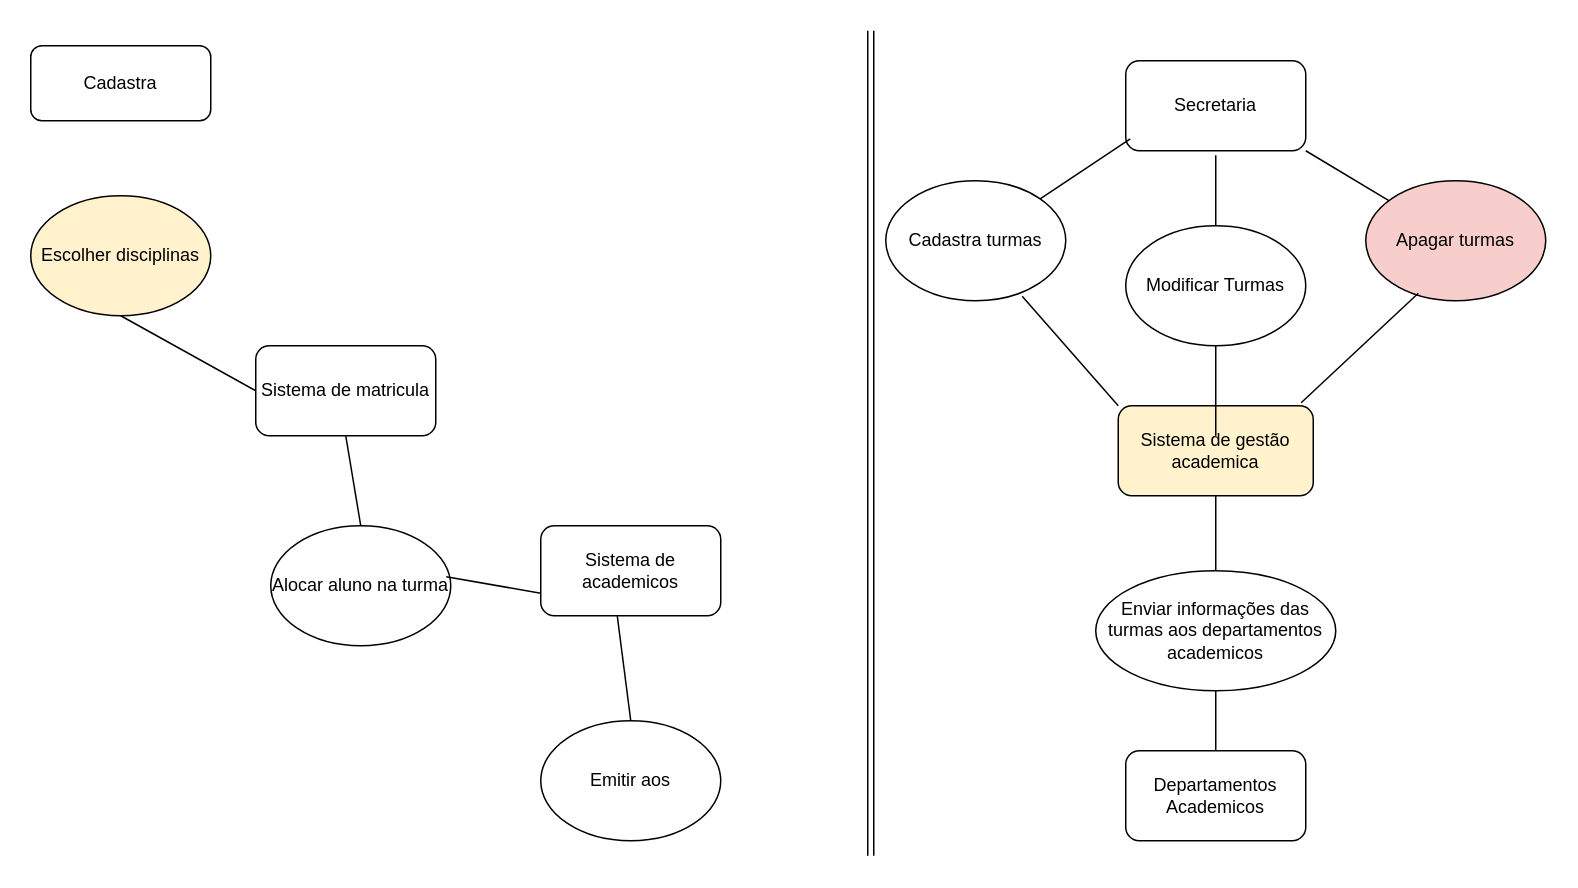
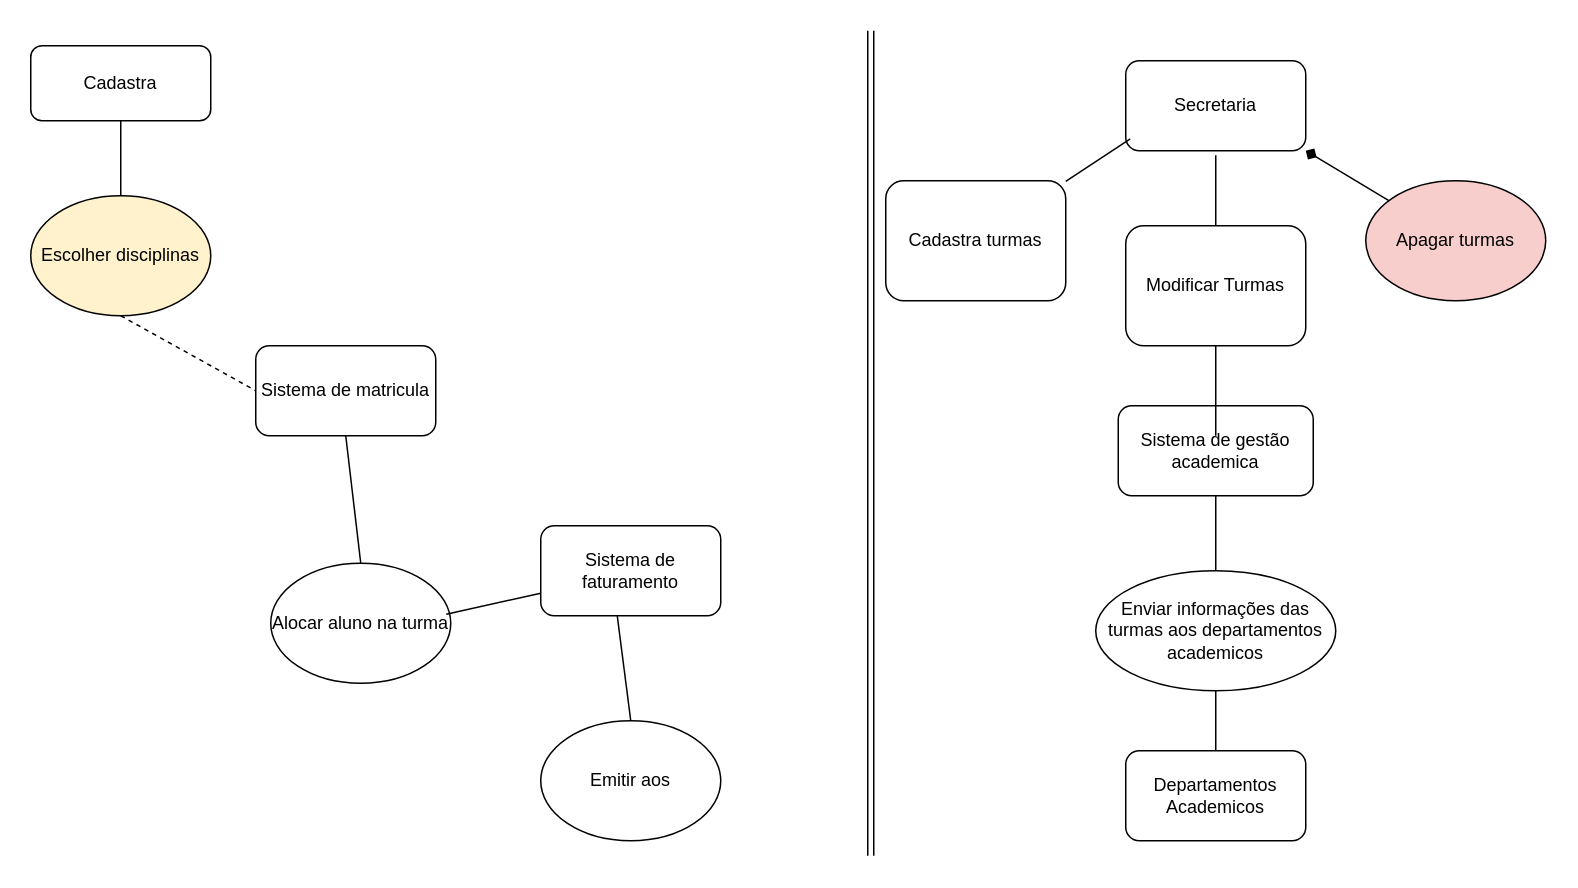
  <mxCell id="0" />
  <mxCell id="1" parent="0" />
- <mxCell id="2" value="Sistema de academicos" style="rounded=1;whiteSpace=wrap;html=1;" vertex="1" parent="1"><mxGeometry x="360" y="350" width="120" height="60" as="geometry" /></mxCell>
+ <mxCell id="2" value="Sistema de faturamento" style="rounded=1;whiteSpace=wrap;html=1;" vertex="1" parent="1"><mxGeometry x="360" y="350" width="120" height="60" as="geometry" /></mxCell>
  <mxCell id="3" value="Sistema de matricula" style="rounded=1;whiteSpace=wrap;html=1;" vertex="1" parent="1"><mxGeometry x="170" y="230" width="120" height="60" as="geometry" /></mxCell>
  <mxCell id="4" value="Cadastra" style="rounded=1;whiteSpace=wrap;html=1;" vertex="1" parent="1"><mxGeometry x="20" y="30" width="120" height="50" as="geometry" /></mxCell>
  <mxCell id="5" value="Emitir aos" style="ellipse;whiteSpace=wrap;html=1;" vertex="1" parent="1"><mxGeometry x="360" y="480" width="120" height="80" as="geometry" /></mxCell>
- <mxCell id="6" value="Alocar aluno na turma" style="ellipse;whiteSpace=wrap;html=1;" vertex="1" parent="1"><mxGeometry x="180" y="350" width="120" height="80" as="geometry" /></mxCell>
+ <mxCell id="6" value="Alocar aluno na turma" style="ellipse;whiteSpace=wrap;html=1;" vertex="1" parent="1"><mxGeometry x="180" y="375" width="120" height="80" as="geometry" /></mxCell>
  <mxCell id="7" value="Escolher disciplinas" style="ellipse;whiteSpace=wrap;html=1;fillColor=#fff2cc;" vertex="1" parent="1"><mxGeometry x="20" y="130" width="120" height="80" as="geometry" /></mxCell>
- <mxCell id="9" value="" style="endArrow=none;html=1;rounded=0;exitX=0.5;exitY=1;exitDx=0;exitDy=0;entryX=0;entryY=0.5;entryDx=0;entryDy=0;" edge="1" parent="1" source="7" target="3"><mxGeometry width="50" height="50" relative="1" as="geometry"><mxPoint x="200" y="370" as="sourcePoint" /><mxPoint x="160" y="260" as="targetPoint" /></mxGeometry></mxCell>
+ <mxCell id="8" value="" style="endArrow=none;html=1;rounded=0;exitX=0.5;exitY=1;exitDx=0;exitDy=0;" edge="1" parent="1" source="4" target="7"><mxGeometry width="50" height="50" relative="1" as="geometry"><mxPoint x="370" y="410" as="sourcePoint" /><mxPoint x="420" y="360" as="targetPoint" /></mxGeometry></mxCell>
+ <mxCell id="9" value="" style="endArrow=none;html=1;rounded=0;exitX=0.5;exitY=1;exitDx=0;exitDy=0;entryX=0;entryY=0.5;entryDx=0;entryDy=0;dashed=1;" edge="1" parent="1" source="7" target="3"><mxGeometry width="50" height="50" relative="1" as="geometry"><mxPoint x="200" y="370" as="sourcePoint" /><mxPoint x="160" y="260" as="targetPoint" /></mxGeometry></mxCell>
  <mxCell id="10" value="" style="endArrow=none;html=1;rounded=0;exitX=0.5;exitY=1;exitDx=0;exitDy=0;entryX=0.5;entryY=0;entryDx=0;entryDy=0;" edge="1" parent="1" source="3" target="6"><mxGeometry width="50" height="50" relative="1" as="geometry"><mxPoint x="370" y="410" as="sourcePoint" /><mxPoint x="420" y="360" as="targetPoint" /></mxGeometry></mxCell>
  <mxCell id="11" value="" style="endArrow=none;html=1;rounded=0;exitX=0.975;exitY=0.425;exitDx=0;exitDy=0;exitPerimeter=0;entryX=0;entryY=0.75;entryDx=0;entryDy=0;" edge="1" parent="1" source="6" target="2"><mxGeometry width="50" height="50" relative="1" as="geometry"><mxPoint x="370" y="410" as="sourcePoint" /><mxPoint x="420" y="360" as="targetPoint" /></mxGeometry></mxCell>
  <mxCell id="12" value="" style="endArrow=none;html=1;rounded=0;entryX=0.425;entryY=1;entryDx=0;entryDy=0;entryPerimeter=0;exitX=0.5;exitY=0;exitDx=0;exitDy=0;" edge="1" parent="1" source="5" target="2"><mxGeometry width="50" height="50" relative="1" as="geometry"><mxPoint x="370" y="410" as="sourcePoint" /><mxPoint x="420" y="360" as="targetPoint" /></mxGeometry></mxCell>
  <mxCell id="13" value="" style="shape=link;html=1;rounded=0;" edge="1" parent="1"><mxGeometry width="100" relative="1" as="geometry"><mxPoint x="580" y="20" as="sourcePoint" /><mxPoint x="580" y="570" as="targetPoint" /></mxGeometry></mxCell>
  <mxCell id="14" value="Departamentos Academicos" style="rounded=1;whiteSpace=wrap;html=1;" vertex="1" parent="1"><mxGeometry x="750" y="500" width="120" height="60" as="geometry" /></mxCell>
- <mxCell id="15" value="Sistema de gestão academica" style="rounded=1;whiteSpace=wrap;html=1;fillColor=#fff2cc;" vertex="1" parent="1"><mxGeometry x="745" y="270" width="130" height="60" as="geometry" /></mxCell>
+ <mxCell id="15" value="Sistema de gestão academica" style="rounded=1;whiteSpace=wrap;html=1;" vertex="1" parent="1"><mxGeometry x="745" y="270" width="130" height="60" as="geometry" /></mxCell>
  <mxCell id="16" value="Secretaria" style="rounded=1;whiteSpace=wrap;html=1;" vertex="1" parent="1"><mxGeometry x="750" y="40" width="120" height="60" as="geometry" /></mxCell>
  <mxCell id="17" value="Enviar informações das turmas aos departamentos academicos" style="ellipse;whiteSpace=wrap;html=1;" vertex="1" parent="1"><mxGeometry x="730" y="380" width="160" height="80" as="geometry" /></mxCell>
  <mxCell id="18" value="Apagar turmas" style="ellipse;whiteSpace=wrap;html=1;fillColor=#f8cecc;" vertex="1" parent="1"><mxGeometry x="910" y="120" width="120" height="80" as="geometry" /></mxCell>
- <mxCell id="19" value="Modificar Turmas" style="ellipse;whiteSpace=wrap;html=1;" vertex="1" parent="1"><mxGeometry x="750" y="150" width="120" height="80" as="geometry" /></mxCell>
- <mxCell id="20" value="Cadastra turmas" style="ellipse;whiteSpace=wrap;html=1;" vertex="1" parent="1"><mxGeometry x="590" y="120" width="120" height="80" as="geometry" /></mxCell>
+ <mxCell id="19" value="Modificar Turmas" style="whiteSpace=wrap;html=1;rounded=1;" vertex="1" parent="1"><mxGeometry x="750" y="150" width="120" height="80" as="geometry" /></mxCell>
+ <mxCell id="20" value="Cadastra turmas" style="whiteSpace=wrap;html=1;rounded=1;" vertex="1" parent="1"><mxGeometry x="590" y="120" width="120" height="80" as="geometry" /></mxCell>
  <mxCell id="21" value="" style="endArrow=none;html=1;rounded=0;entryX=0.025;entryY=0.867;entryDx=0;entryDy=0;entryPerimeter=0;" edge="1" parent="1" source="20" target="16"><mxGeometry width="50" height="50" relative="1" as="geometry"><mxPoint x="520" y="280" as="sourcePoint" /><mxPoint x="570" y="230" as="targetPoint" /></mxGeometry></mxCell>
  <mxCell id="22" value="" style="endArrow=none;html=1;rounded=0;" edge="1" parent="1" source="19"><mxGeometry width="50" height="50" relative="1" as="geometry"><mxPoint x="520" y="280" as="sourcePoint" /><mxPoint x="810" y="103" as="targetPoint" /></mxGeometry></mxCell>
- <mxCell id="23" value="" style="endArrow=none;html=1;rounded=0;entryX=1;entryY=1;entryDx=0;entryDy=0;" edge="1" parent="1" source="18" target="16"><mxGeometry width="50" height="50" relative="1" as="geometry"><mxPoint x="520" y="280" as="sourcePoint" /><mxPoint x="570" y="230" as="targetPoint" /></mxGeometry></mxCell>
- <mxCell id="24" value="" style="endArrow=none;html=1;rounded=0;entryX=0.758;entryY=0.963;entryDx=0;entryDy=0;entryPerimeter=0;exitX=0;exitY=0;exitDx=0;exitDy=0;" edge="1" parent="1" source="15" target="20"><mxGeometry width="50" height="50" relative="1" as="geometry"><mxPoint x="520" y="280" as="sourcePoint" /><mxPoint x="570" y="230" as="targetPoint" /></mxGeometry></mxCell>
+ <mxCell id="23" value="" style="endArrow=diamond;html=1;rounded=0;entryX=1;entryY=1;entryDx=0;entryDy=0;" edge="1" parent="1" source="18" target="16"><mxGeometry width="50" height="50" relative="1" as="geometry"><mxPoint x="520" y="280" as="sourcePoint" /><mxPoint x="570" y="230" as="targetPoint" /></mxGeometry></mxCell>
  <mxCell id="25" value="" style="endArrow=none;html=1;rounded=0;entryX=0.5;entryY=1;entryDx=0;entryDy=0;" edge="1" parent="1" target="19"><mxGeometry width="50" height="50" relative="1" as="geometry"><mxPoint x="810" y="290" as="sourcePoint" /><mxPoint x="570" y="230" as="targetPoint" /></mxGeometry></mxCell>
- <mxCell id="26" value="" style="endArrow=none;html=1;rounded=0;entryX=0.292;entryY=0.938;entryDx=0;entryDy=0;entryPerimeter=0;exitX=0.938;exitY=-0.033;exitDx=0;exitDy=0;exitPerimeter=0;" edge="1" parent="1" source="15" target="18"><mxGeometry width="50" height="50" relative="1" as="geometry"><mxPoint x="520" y="280" as="sourcePoint" /><mxPoint x="570" y="230" as="targetPoint" /></mxGeometry></mxCell>
  <mxCell id="27" value="" style="endArrow=none;html=1;rounded=0;exitX=0.5;exitY=1;exitDx=0;exitDy=0;" edge="1" parent="1" source="15" target="17"><mxGeometry width="50" height="50" relative="1" as="geometry"><mxPoint x="520" y="280" as="sourcePoint" /><mxPoint x="570" y="230" as="targetPoint" /></mxGeometry></mxCell>
  <mxCell id="28" value="" style="endArrow=none;html=1;rounded=0;exitX=0.5;exitY=1;exitDx=0;exitDy=0;entryX=0.5;entryY=0;entryDx=0;entryDy=0;" edge="1" parent="1" source="17" target="14"><mxGeometry width="50" height="50" relative="1" as="geometry"><mxPoint x="720" y="420" as="sourcePoint" /><mxPoint x="570" y="230" as="targetPoint" /></mxGeometry></mxCell>
